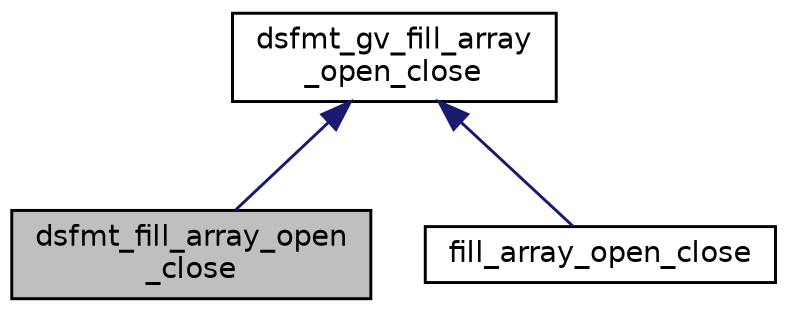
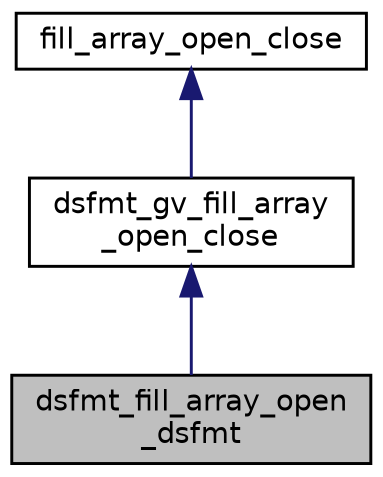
  digraph {
    rankdir=TB
    node [color=black fillcolor=white fontname=Helvetica fontsize=10 shape=record style=filled]
    edge [color=midnightblue dir=back fontname=Helvetica fontsize=10 labelfontname=Helvetica labelfontsize=10 style=solid]
-   n1 [fillcolor=grey75 fontcolor=black height=0.2 label="dsfmt_fill_array_open\l_close" width=0.4]
+   n1 [fillcolor=grey75 fontcolor=black height=0.2 label="dsfmt_fill_array_open\l_dsfmt" width=0.4]
    n2 [height=0.2 label="dsfmt_gv_fill_array\l_open_close" width=0.4]
    n3 [height=0.2 label=fill_array_open_close width=0.4]
    n2 -> n1
-   n2 -> n3
+   n3 -> n2
  }
